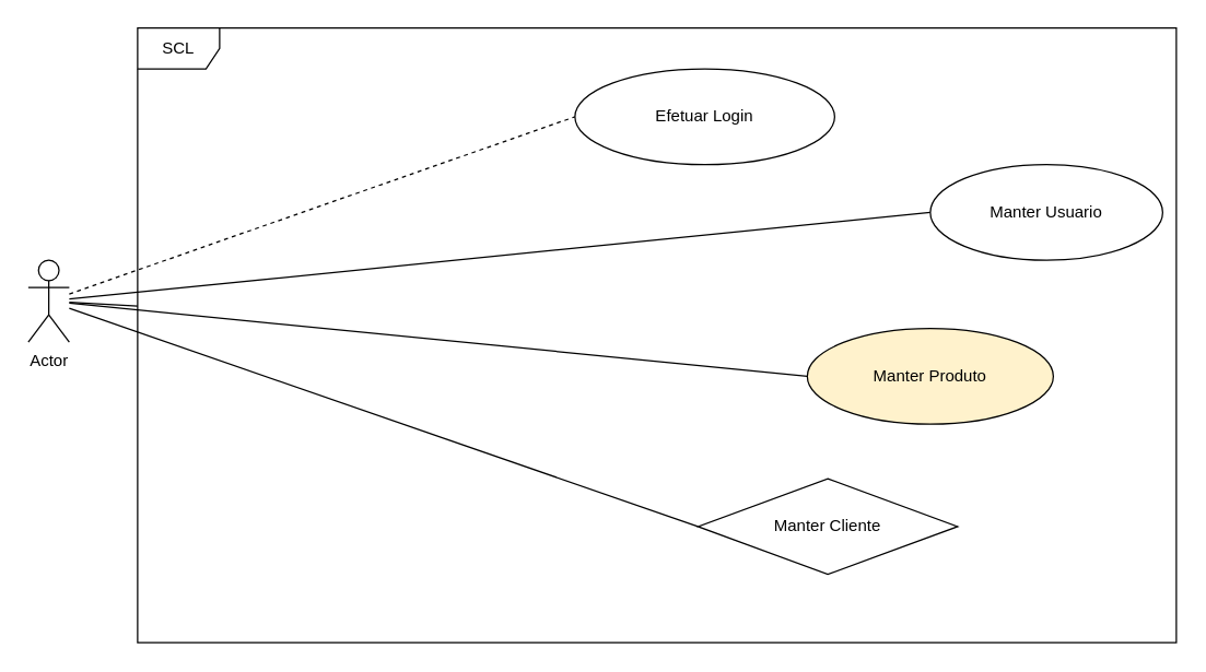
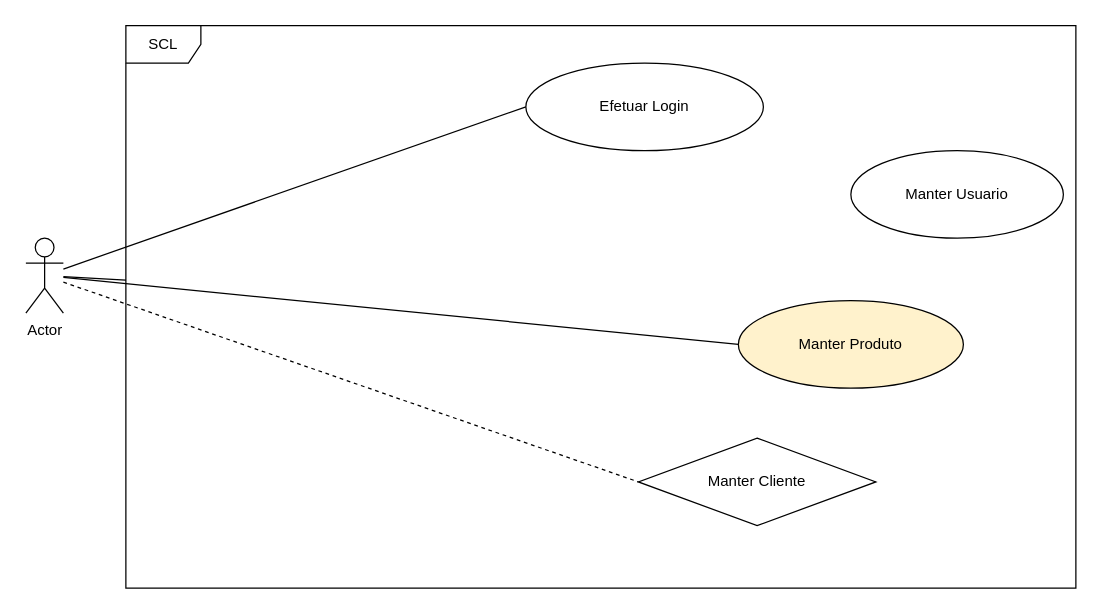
  <mxCell id="0" />
  <mxCell id="1" parent="0" />
  <mxCell id="2" style="rounded=0;orthogonalLoop=1;jettySize=auto;html=1;jumpStyle=line;startArrow=none;startFill=0;endArrow=none;endFill=0;" edge="1" parent="1" source="7" target="8"><mxGeometry relative="1" as="geometry" /></mxCell>
- <mxCell id="3" style="rounded=0;orthogonalLoop=1;jettySize=auto;html=1;entryX=0;entryY=0.5;entryDx=0;entryDy=0;jumpStyle=line;startArrow=none;startFill=0;endArrow=none;endFill=0;" edge="1" parent="1" source="7" target="10"><mxGeometry relative="1" as="geometry" /></mxCell>
  <mxCell id="4" style="rounded=0;orthogonalLoop=1;jettySize=auto;html=1;jumpStyle=line;startArrow=none;startFill=0;endArrow=none;endFill=0;entryX=0;entryY=0.5;entryDx=0;entryDy=0;" edge="1" parent="1" source="7" target="11"><mxGeometry relative="1" as="geometry" /></mxCell>
- <mxCell id="5" style="rounded=0;orthogonalLoop=1;jettySize=auto;html=1;entryX=0;entryY=0.5;entryDx=0;entryDy=0;jumpStyle=line;startArrow=none;startFill=0;endArrow=none;endFill=0;" edge="1" parent="1" source="7" target="12"><mxGeometry relative="1" as="geometry" /></mxCell>
- <mxCell id="6" style="rounded=0;orthogonalLoop=1;jettySize=auto;html=1;entryX=0;entryY=0.5;entryDx=0;entryDy=0;endArrow=none;endFill=0;dashed=1;" edge="1" parent="1" source="7" target="9"><mxGeometry relative="1" as="geometry" /></mxCell>
+ <mxCell id="5" style="rounded=0;orthogonalLoop=1;jettySize=auto;html=1;entryX=0;entryY=0.5;entryDx=0;entryDy=0;jumpStyle=line;startArrow=none;startFill=0;endArrow=none;endFill=0;dashed=1;" edge="1" parent="1" source="7" target="12"><mxGeometry relative="1" as="geometry" /></mxCell>
+ <mxCell id="6" style="rounded=0;orthogonalLoop=1;jettySize=auto;html=1;entryX=0;entryY=0.5;entryDx=0;entryDy=0;endArrow=none;endFill=0;" edge="1" parent="1" source="7" target="9"><mxGeometry relative="1" as="geometry" /></mxCell>
  <mxCell id="7" value="Actor" style="shape=umlActor;verticalLabelPosition=bottom;verticalAlign=top;html=1;" vertex="1" parent="1"><mxGeometry x="20" y="190" width="30" height="60" as="geometry" /></mxCell>
  <mxCell id="8" value="SCL" style="shape=umlFrame;whiteSpace=wrap;html=1;pointerEvents=0;" vertex="1" parent="1"><mxGeometry x="100" y="20" width="760" height="450" as="geometry" /></mxCell>
  <mxCell id="9" value="Efetuar Login" style="ellipse;whiteSpace=wrap;html=1;" vertex="1" parent="1"><mxGeometry x="420" y="50" width="190" height="70" as="geometry" /></mxCell>
  <mxCell id="10" value="Manter Usuario" style="ellipse;whiteSpace=wrap;html=1;" vertex="1" parent="1"><mxGeometry x="680" y="120" width="170" height="70" as="geometry" /></mxCell>
  <mxCell id="11" value="Manter Produto" style="ellipse;whiteSpace=wrap;html=1;fillColor=#fff2cc;" vertex="1" parent="1"><mxGeometry x="590" y="240" width="180" height="70" as="geometry" /></mxCell>
  <mxCell id="12" value="Manter Cliente" style="rhombus;whiteSpace=wrap;html=1;" vertex="1" parent="1"><mxGeometry x="510" y="350" width="190" height="70" as="geometry" /></mxCell>
